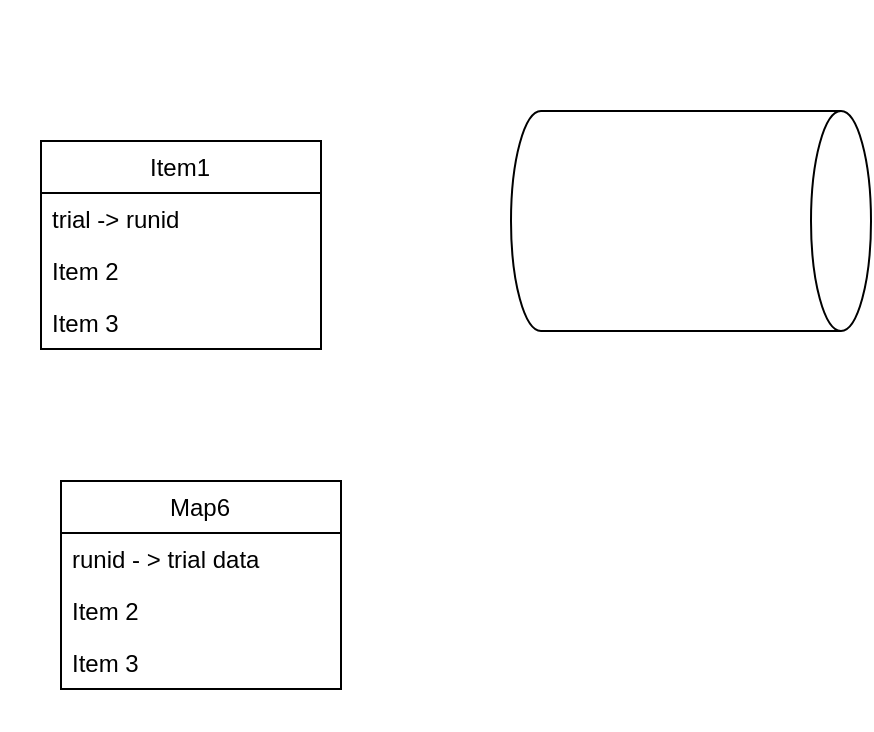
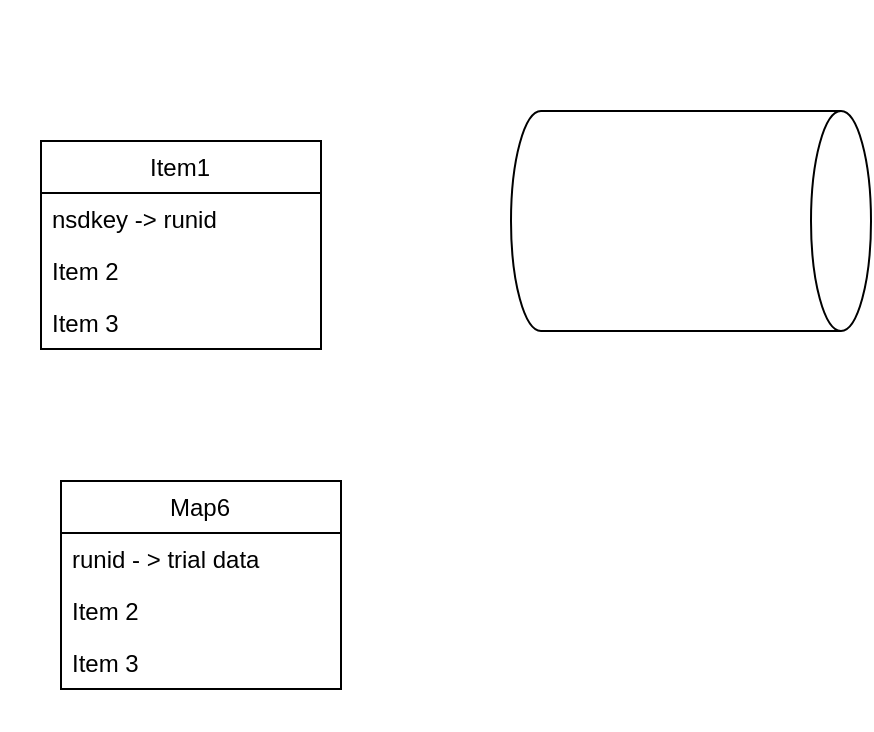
  <mxCell id="0" />
  <mxCell id="1" parent="0" />
  <mxCell id="2" value="" style="shape=cylinder3;whiteSpace=wrap;html=1;boundedLbl=1;backgroundOutline=1;size=15;rotation=90;" vertex="1" parent="1"><mxGeometry x="290" y="20" width="110" height="180" as="geometry" /></mxCell>
  <mxCell id="3" value="Item1" style="swimlane;fontStyle=0;childLayout=stackLayout;horizontal=1;startSize=26;horizontalStack=0;resizeParent=1;resizeParentMax=0;resizeLast=0;collapsible=1;marginBottom=0;" vertex="1" parent="1"><mxGeometry x="20" y="70" width="140" height="104" as="geometry" /></mxCell>
- <mxCell id="4" value="trial -&gt; runid" style="text;strokeColor=none;fillColor=none;align=left;verticalAlign=top;spacingLeft=4;spacingRight=4;overflow=hidden;rotatable=0;points=[[0,0.5],[1,0.5]];portConstraint=eastwest;" vertex="1" parent="3"><mxGeometry y="26" width="140" height="26" as="geometry" /></mxCell>
+ <mxCell id="4" value="nsdkey -&gt; runid" style="text;strokeColor=none;fillColor=none;align=left;verticalAlign=top;spacingLeft=4;spacingRight=4;overflow=hidden;rotatable=0;points=[[0,0.5],[1,0.5]];portConstraint=eastwest;" vertex="1" parent="3"><mxGeometry y="26" width="140" height="26" as="geometry" /></mxCell>
  <mxCell id="5" value="Item 2" style="text;strokeColor=none;fillColor=none;align=left;verticalAlign=top;spacingLeft=4;spacingRight=4;overflow=hidden;rotatable=0;points=[[0,0.5],[1,0.5]];portConstraint=eastwest;" vertex="1" parent="3"><mxGeometry y="52" width="140" height="26" as="geometry" /></mxCell>
  <mxCell id="6" value="Item 3" style="text;strokeColor=none;fillColor=none;align=left;verticalAlign=top;spacingLeft=4;spacingRight=4;overflow=hidden;rotatable=0;points=[[0,0.5],[1,0.5]];portConstraint=eastwest;" vertex="1" parent="3"><mxGeometry y="78" width="140" height="26" as="geometry" /></mxCell>
  <mxCell id="7" value="Map6" style="swimlane;fontStyle=0;childLayout=stackLayout;horizontal=1;startSize=26;horizontalStack=0;resizeParent=1;resizeParentMax=0;resizeLast=0;collapsible=1;marginBottom=0;" vertex="1" parent="1"><mxGeometry x="30" y="240" width="140" height="104" as="geometry" /></mxCell>
  <mxCell id="8" value="runid - &gt; trial data" style="text;strokeColor=none;fillColor=none;align=left;verticalAlign=top;spacingLeft=4;spacingRight=4;overflow=hidden;rotatable=0;points=[[0,0.5],[1,0.5]];portConstraint=eastwest;" vertex="1" parent="7"><mxGeometry y="26" width="140" height="26" as="geometry" /></mxCell>
  <mxCell id="9" value="Item 2" style="text;strokeColor=none;fillColor=none;align=left;verticalAlign=top;spacingLeft=4;spacingRight=4;overflow=hidden;rotatable=0;points=[[0,0.5],[1,0.5]];portConstraint=eastwest;" vertex="1" parent="7"><mxGeometry y="52" width="140" height="26" as="geometry" /></mxCell>
  <mxCell id="10" value="Item 3" style="text;strokeColor=none;fillColor=none;align=left;verticalAlign=top;spacingLeft=4;spacingRight=4;overflow=hidden;rotatable=0;points=[[0,0.5],[1,0.5]];portConstraint=eastwest;" vertex="1" parent="7"><mxGeometry y="78" width="140" height="26" as="geometry" /></mxCell>
